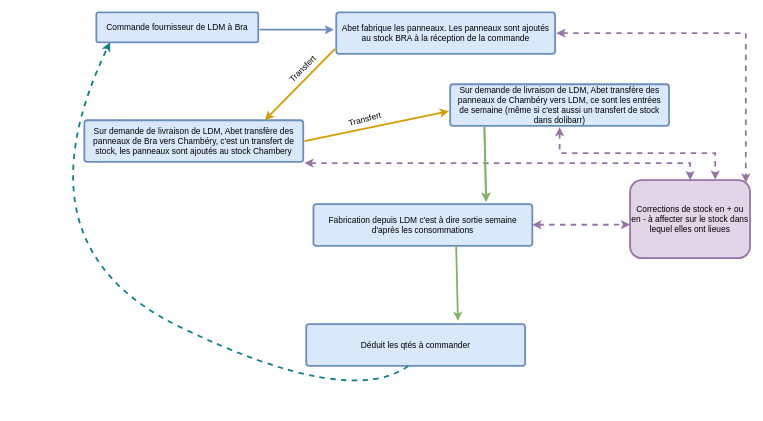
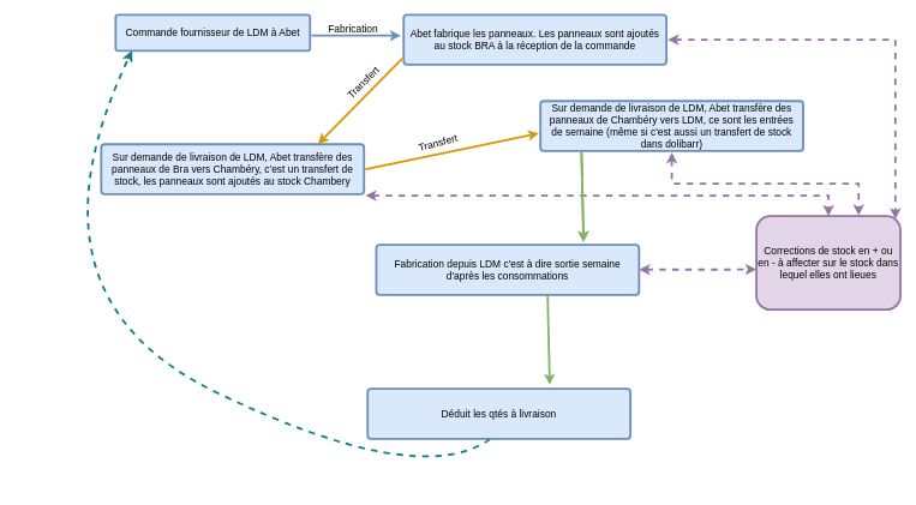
  <mxCell id="0" />
  <mxCell id="1" parent="0" />
  <mxCell id="2" style="edgeStyle=orthogonalEdgeStyle;rounded=0;orthogonalLoop=1;jettySize=auto;html=1;entryX=0.965;entryY=0.031;entryDx=0;entryDy=0;entryPerimeter=0;startArrow=classic;startFill=1;endArrow=classic;endFill=1;strokeWidth=3;fontSize=14;fillColor=#e1d5e7;strokeColor=#9673a6;dashed=1;" edge="1" parent="1" source="3" target="16"><mxGeometry relative="1" as="geometry" /></mxCell>
  <mxCell id="3" value="Abet fabrique les panneaux. Les panneaux sont ajoutés au stock BRA à la réception de la commande" style="rounded=1;whiteSpace=wrap;html=1;shadow=0;labelBackgroundColor=none;strokeColor=#6c8ebf;strokeWidth=3;fontFamily=Helvetica;fontSize=14;align=center;spacing=5;arcSize=7;perimeterSpacing=2;fillColor=#dae8fc;sketch=0;" parent="1" vertex="1"><mxGeometry x="560" y="20" width="365" height="69.5" as="geometry" /></mxCell>
- <mxCell id="4" value="Commande fournisseur de LDM à Bra" style="rounded=1;whiteSpace=wrap;html=1;shadow=0;labelBackgroundColor=none;strokeColor=#6c8ebf;strokeWidth=3;fontFamily=Helvetica;fontSize=14;align=center;spacing=5;arcSize=7;perimeterSpacing=2;fillColor=#dae8fc;" parent="1" vertex="1"><mxGeometry x="160" y="20" width="270" height="50" as="geometry" /></mxCell>
+ <mxCell id="4" value="Commande fournisseur de LDM à Abet" style="rounded=1;whiteSpace=wrap;html=1;shadow=0;labelBackgroundColor=none;strokeColor=#6c8ebf;strokeWidth=3;fontFamily=Helvetica;fontSize=14;align=center;spacing=5;arcSize=7;perimeterSpacing=2;fillColor=#dae8fc;" parent="1" vertex="1"><mxGeometry x="160" y="20" width="270" height="50" as="geometry" /></mxCell>
  <mxCell id="5" value="" style="edgeStyle=none;rounded=0;jumpStyle=none;html=1;shadow=0;labelBackgroundColor=none;startArrow=none;startFill=0;endArrow=classic;endFill=1;jettySize=auto;orthogonalLoop=1;strokeColor=#F08705;strokeWidth=3;fontFamily=Helvetica;fontSize=14;fontColor=#FFFFFF;spacing=5;entryX=0.5;entryY=1;entryDx=0;entryDy=0;" parent="1" source="3" target="3" edge="1"><mxGeometry relative="1" as="geometry" /></mxCell>
  <mxCell id="6" value="" style="endArrow=classic;html=1;entryX=-0.005;entryY=0.422;entryDx=0;entryDy=0;entryPerimeter=0;fillColor=#dae8fc;strokeColor=#6c8ebf;strokeWidth=3;" edge="1" parent="1" target="3"><mxGeometry width="50" height="50" relative="1" as="geometry"><mxPoint x="432" y="49" as="sourcePoint" /><mxPoint x="680" y="130" as="targetPoint" /></mxGeometry></mxCell>
  <mxCell id="7" style="edgeStyle=orthogonalEdgeStyle;rounded=0;orthogonalLoop=1;jettySize=auto;html=1;startArrow=classic;startFill=1;endArrow=classic;endFill=1;strokeWidth=3;fontSize=14;fillColor=#e1d5e7;strokeColor=#9673a6;exitX=1;exitY=1;exitDx=0;exitDy=0;dashed=1;" edge="1" parent="1" source="8" target="16"><mxGeometry relative="1" as="geometry"><mxPoint x="500" y="330" as="sourcePoint" /></mxGeometry></mxCell>
  <mxCell id="8" value="Sur demande de livraison de LDM, Abet transfère des panneaux de Bra vers Chambéry, c'est un transfert de stock, les panneaux sont ajoutés au stock Chambery" style="rounded=1;whiteSpace=wrap;html=1;shadow=0;labelBackgroundColor=none;strokeColor=#6c8ebf;strokeWidth=3;fontFamily=Helvetica;fontSize=14;align=center;spacing=5;arcSize=7;perimeterSpacing=2;fillColor=#dae8fc;" vertex="1" parent="1"><mxGeometry x="140" y="200" width="365" height="69.5" as="geometry" /></mxCell>
  <mxCell id="9" value="" style="endArrow=none;html=1;fillColor=#ffe6cc;strokeColor=#d79b00;strokeWidth=3;exitX=0.821;exitY=0.027;exitDx=0;exitDy=0;exitPerimeter=0;endFill=0;startArrow=classic;startFill=1;entryX=0;entryY=0.857;entryDx=0;entryDy=0;entryPerimeter=0;" edge="1" parent="1" source="8" target="3"><mxGeometry width="50" height="50" relative="1" as="geometry"><mxPoint x="600" y="150" as="sourcePoint" /><mxPoint x="620" y="90" as="targetPoint" /></mxGeometry></mxCell>
  <mxCell id="10" style="edgeStyle=orthogonalEdgeStyle;rounded=0;orthogonalLoop=1;jettySize=auto;html=1;entryX=0.71;entryY=-0.008;entryDx=0;entryDy=0;entryPerimeter=0;startArrow=classic;startFill=1;endArrow=classic;endFill=1;strokeWidth=3;fontSize=14;fillColor=#e1d5e7;strokeColor=#9673a6;dashed=1;" edge="1" parent="1" source="11" target="16"><mxGeometry relative="1" as="geometry" /></mxCell>
  <mxCell id="11" value="Sur demande de livraison de LDM, Abet transfère des panneaux de Chambéry vers LDM, ce sont les entrées de semaine (même si c'est aussi un transfert de stock dans dolibarr)" style="rounded=1;whiteSpace=wrap;html=1;shadow=0;labelBackgroundColor=none;strokeColor=#6c8ebf;strokeWidth=3;fontFamily=Helvetica;fontSize=14;align=center;spacing=5;arcSize=7;perimeterSpacing=2;fillColor=#dae8fc;" vertex="1" parent="1"><mxGeometry x="750" y="140" width="365" height="69.5" as="geometry" /></mxCell>
  <mxCell id="12" value="" style="endArrow=classic;html=1;entryX=0;entryY=0.639;entryDx=0;entryDy=0;entryPerimeter=0;fillColor=#ffe6cc;strokeColor=#d79b00;strokeWidth=3;exitX=1;exitY=0.5;exitDx=0;exitDy=0;" edge="1" parent="1" source="8" target="11"><mxGeometry width="50" height="50" relative="1" as="geometry"><mxPoint x="525" y="184.25" as="sourcePoint" /><mxPoint x="649.155" y="184.267" as="targetPoint" /></mxGeometry></mxCell>
  <mxCell id="13" value="&lt;div&gt;Transfert&lt;/div&gt;&lt;div&gt;&lt;br&gt;&lt;/div&gt;" style="text;html=1;strokeColor=none;fillColor=none;align=center;verticalAlign=middle;whiteSpace=wrap;rounded=0;shadow=0;fontSize=14;rotation=-15;" vertex="1" parent="1"><mxGeometry x="590" y="195.5" width="40" height="20" as="geometry" /></mxCell>
+ <mxCell id="14" value="Fabrication" style="text;html=1;strokeColor=none;fillColor=none;align=center;verticalAlign=middle;whiteSpace=wrap;rounded=0;shadow=0;fontSize=14;" vertex="1" parent="1"><mxGeometry x="470" y="30" width="40" height="20" as="geometry" /></mxCell>
  <mxCell id="15" value="&lt;div&gt;Transfert&lt;/div&gt;&lt;div&gt;&lt;br&gt;&lt;/div&gt;" style="text;html=1;strokeColor=none;fillColor=none;align=center;verticalAlign=middle;whiteSpace=wrap;rounded=0;shadow=0;fontSize=14;rotation=-45;" vertex="1" parent="1"><mxGeometry x="490" y="110" width="40" height="20" as="geometry" /></mxCell>
  <mxCell id="16" value="Corrections de stock en + ou en - à affecter sur le stock dans lequel elles ont lieues" style="rounded=1;whiteSpace=wrap;html=1;shadow=0;sketch=0;strokeColor=#9673a6;strokeWidth=3;fillColor=#e1d5e7;fontSize=14;" vertex="1" parent="1"><mxGeometry x="1050" y="300" width="200" height="130" as="geometry" /></mxCell>
  <mxCell id="17" value="Fabrication depuis LDM c'est à dire sortie semaine d'après les consommations" style="rounded=1;whiteSpace=wrap;html=1;shadow=0;labelBackgroundColor=none;strokeColor=#6c8ebf;strokeWidth=3;fontFamily=Helvetica;fontSize=14;align=center;spacing=5;arcSize=7;perimeterSpacing=2;fillColor=#dae8fc;" vertex="1" parent="1"><mxGeometry x="522" y="340" width="365" height="69.5" as="geometry" /></mxCell>
  <mxCell id="18" style="edgeStyle=orthogonalEdgeStyle;rounded=0;orthogonalLoop=1;jettySize=auto;html=1;startArrow=classic;startFill=1;endArrow=classic;endFill=1;strokeWidth=3;fontSize=14;fillColor=#e1d5e7;strokeColor=#9673a6;exitX=1;exitY=1;exitDx=0;exitDy=0;dashed=1;" edge="1" parent="1"><mxGeometry relative="1" as="geometry"><mxPoint x="887" y="374.25" as="sourcePoint" /><mxPoint x="1050" y="374" as="targetPoint" /><Array as="points"><mxPoint x="1010" y="374" /><mxPoint x="1010" y="374" /></Array></mxGeometry></mxCell>
  <mxCell id="19" value="" style="endArrow=none;html=1;strokeWidth=3;fontSize=14;fillColor=#d5e8d4;strokeColor=#82b366;entryX=0.16;entryY=0.993;entryDx=0;entryDy=0;entryPerimeter=0;startArrow=classic;startFill=1;endFill=0;" edge="1" parent="1" target="11"><mxGeometry width="50" height="50" relative="1" as="geometry"><mxPoint x="810" y="336" as="sourcePoint" /><mxPoint x="820" y="209.5" as="targetPoint" /></mxGeometry></mxCell>
- <mxCell id="20" value="Déduit les qtés à commander" style="rounded=1;whiteSpace=wrap;html=1;shadow=0;labelBackgroundColor=none;strokeColor=#6c8ebf;strokeWidth=3;fontFamily=Helvetica;fontSize=14;align=center;spacing=5;arcSize=7;perimeterSpacing=2;fillColor=#dae8fc;" vertex="1" parent="1"><mxGeometry x="510" y="540" width="365" height="69.5" as="geometry" /></mxCell>
+ <mxCell id="20" value="Déduit les qtés à livraison" style="rounded=1;whiteSpace=wrap;html=1;shadow=0;labelBackgroundColor=none;strokeColor=#6c8ebf;strokeWidth=3;fontFamily=Helvetica;fontSize=14;align=center;spacing=5;arcSize=7;perimeterSpacing=2;fillColor=#dae8fc;" vertex="1" parent="1"><mxGeometry x="510" y="540" width="365" height="69.5" as="geometry" /></mxCell>
  <mxCell id="21" value="" style="endArrow=none;html=1;strokeWidth=3;fontSize=14;fillColor=#d5e8d4;strokeColor=#82b366;entryX=0.16;entryY=0.993;entryDx=0;entryDy=0;entryPerimeter=0;startArrow=classic;startFill=1;endFill=0;" edge="1" parent="1"><mxGeometry width="50" height="50" relative="1" as="geometry"><mxPoint x="810" y="336" as="sourcePoint" /><mxPoint x="807.04" y="210.986" as="targetPoint" /></mxGeometry></mxCell>
  <mxCell id="22" value="" style="endArrow=none;html=1;strokeWidth=3;fontSize=14;fillColor=#d5e8d4;strokeColor=#82b366;entryX=0.16;entryY=0.993;entryDx=0;entryDy=0;entryPerimeter=0;startArrow=classic;startFill=1;endFill=0;" edge="1" parent="1"><mxGeometry width="50" height="50" relative="1" as="geometry"><mxPoint x="762.96" y="534.51" as="sourcePoint" /><mxPoint x="760" y="409.495" as="targetPoint" /></mxGeometry></mxCell>
  <mxCell id="23" value="" style="curved=1;endArrow=classic;html=1;dashed=1;strokeWidth=3;fontSize=14;entryX=0.091;entryY=0.963;entryDx=0;entryDy=0;entryPerimeter=0;fillColor=#b0e3e6;strokeColor=#0e8088;" edge="1" parent="1" target="4"><mxGeometry width="50" height="50" relative="1" as="geometry"><mxPoint x="680" y="610" as="sourcePoint" /><mxPoint x="680" y="280" as="targetPoint" /><Array as="points"><mxPoint x="580" y="680" /><mxPoint x="20" y="410" /></Array></mxGeometry></mxCell>
